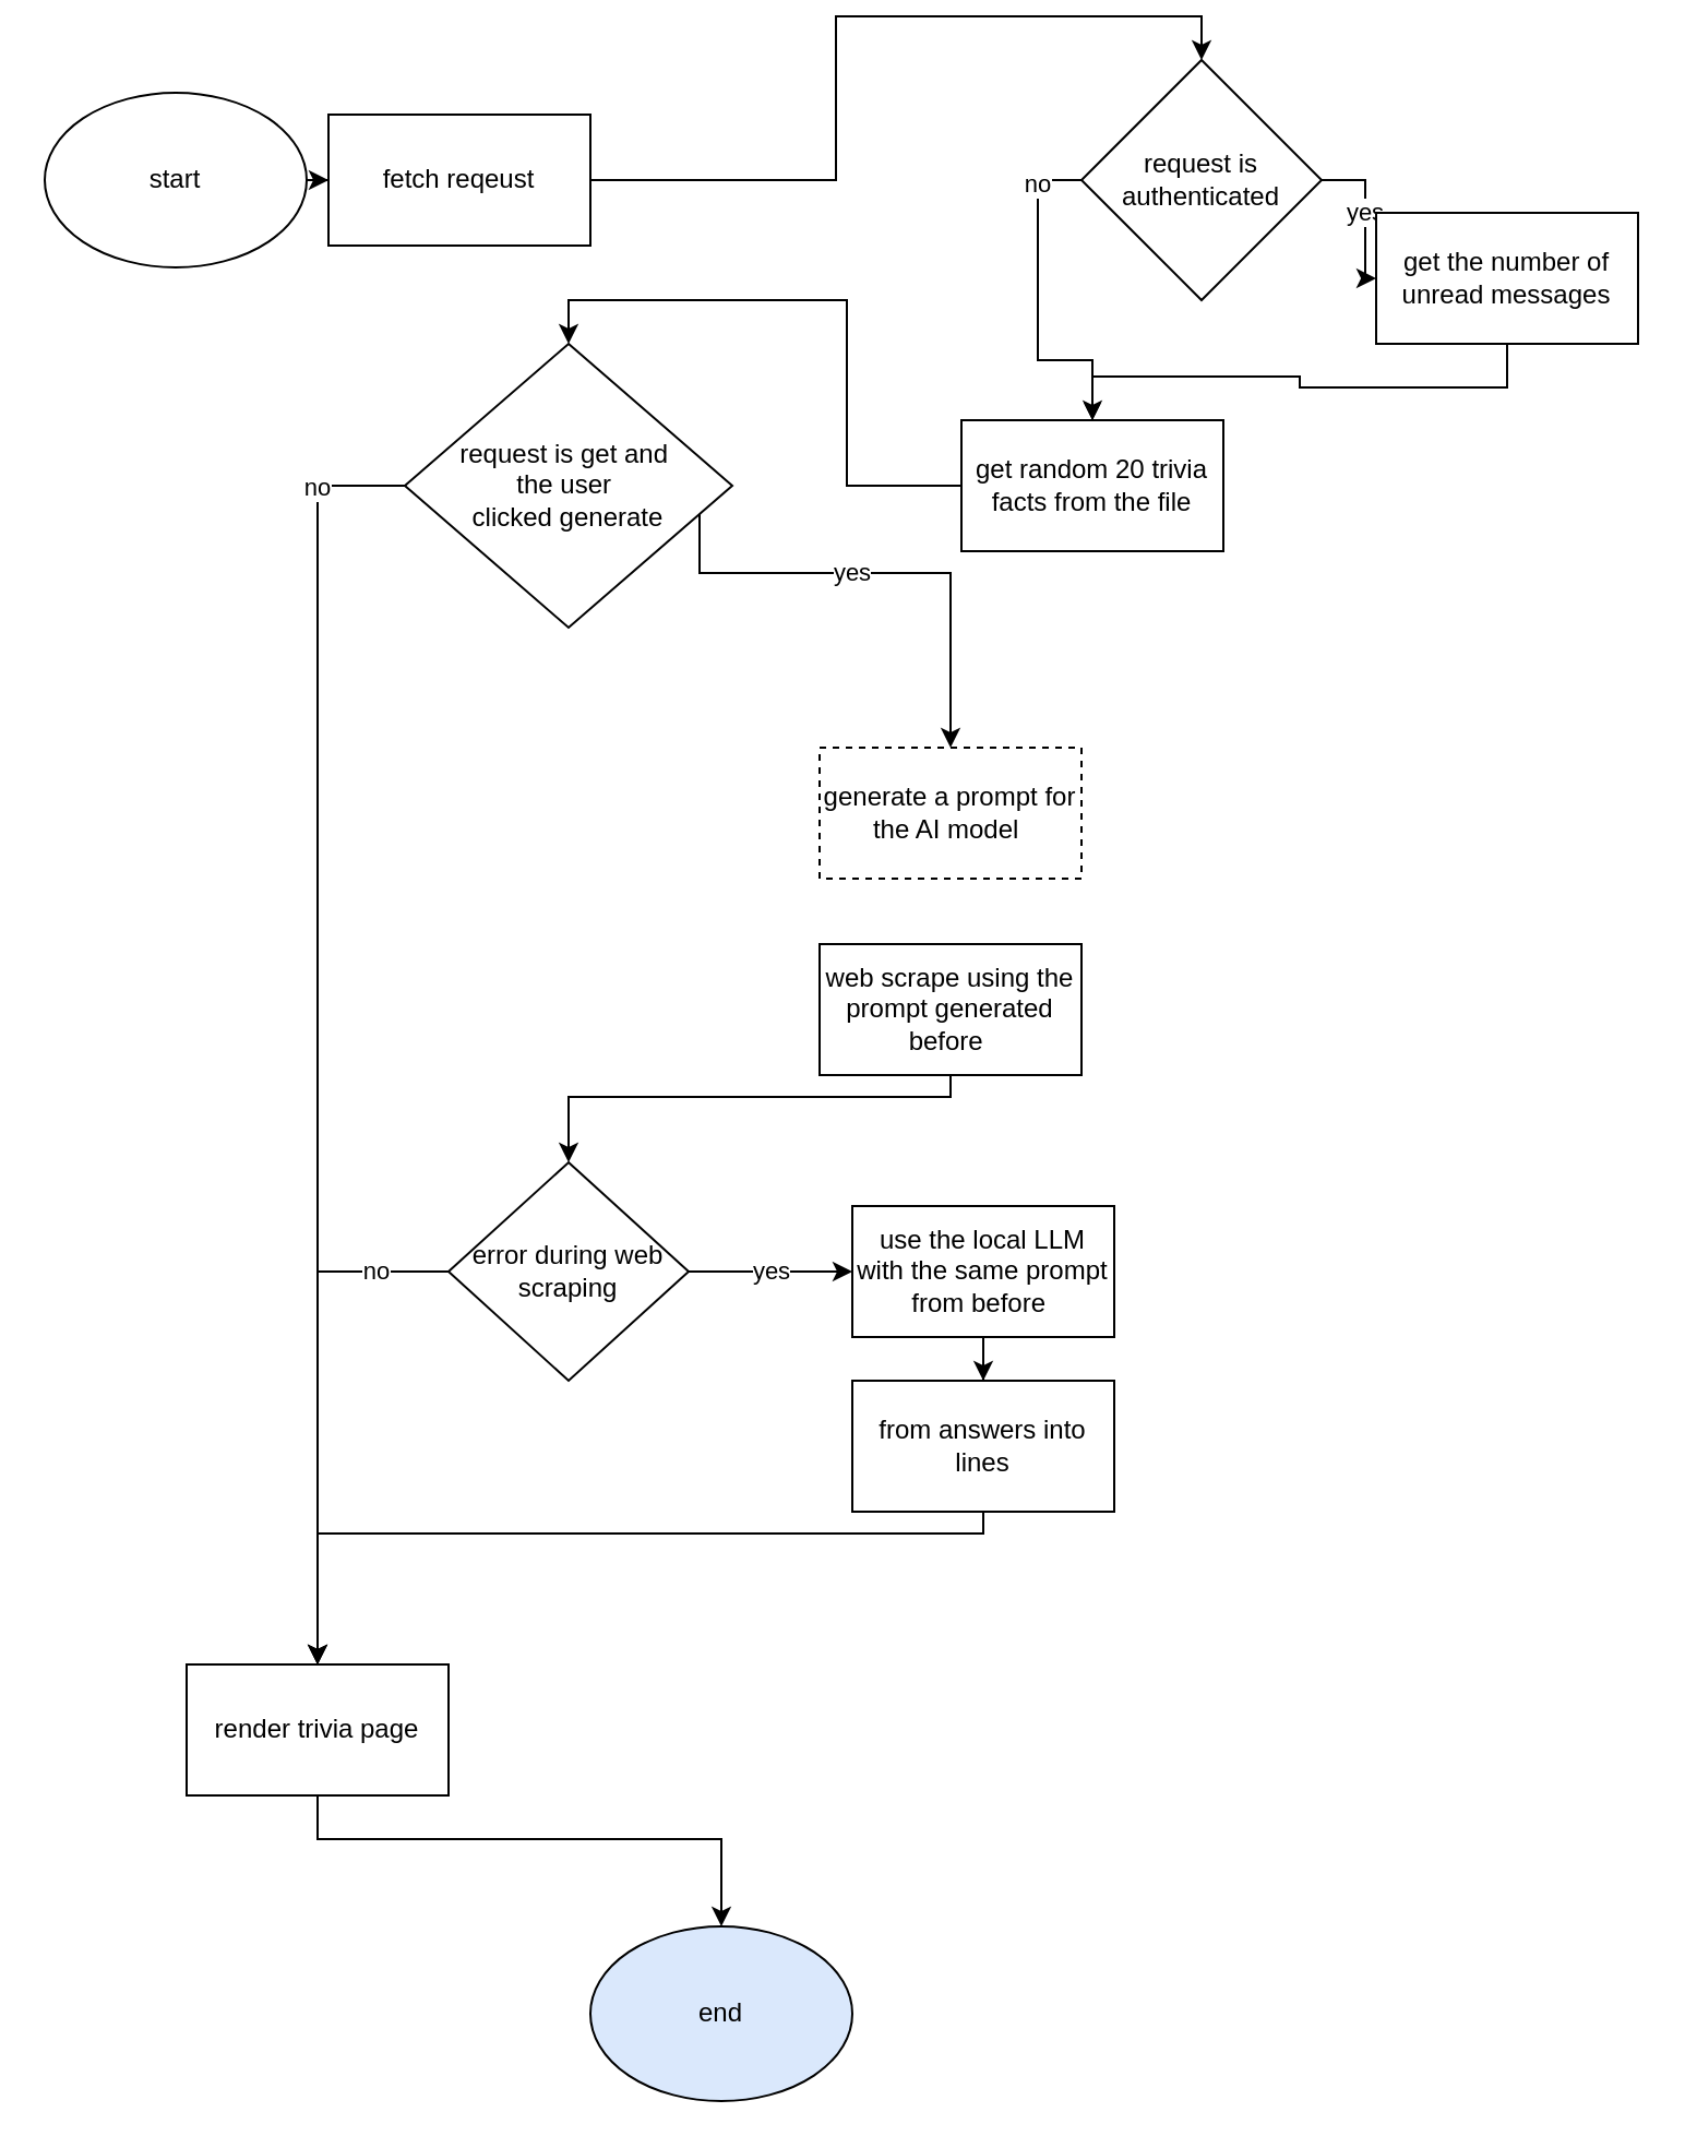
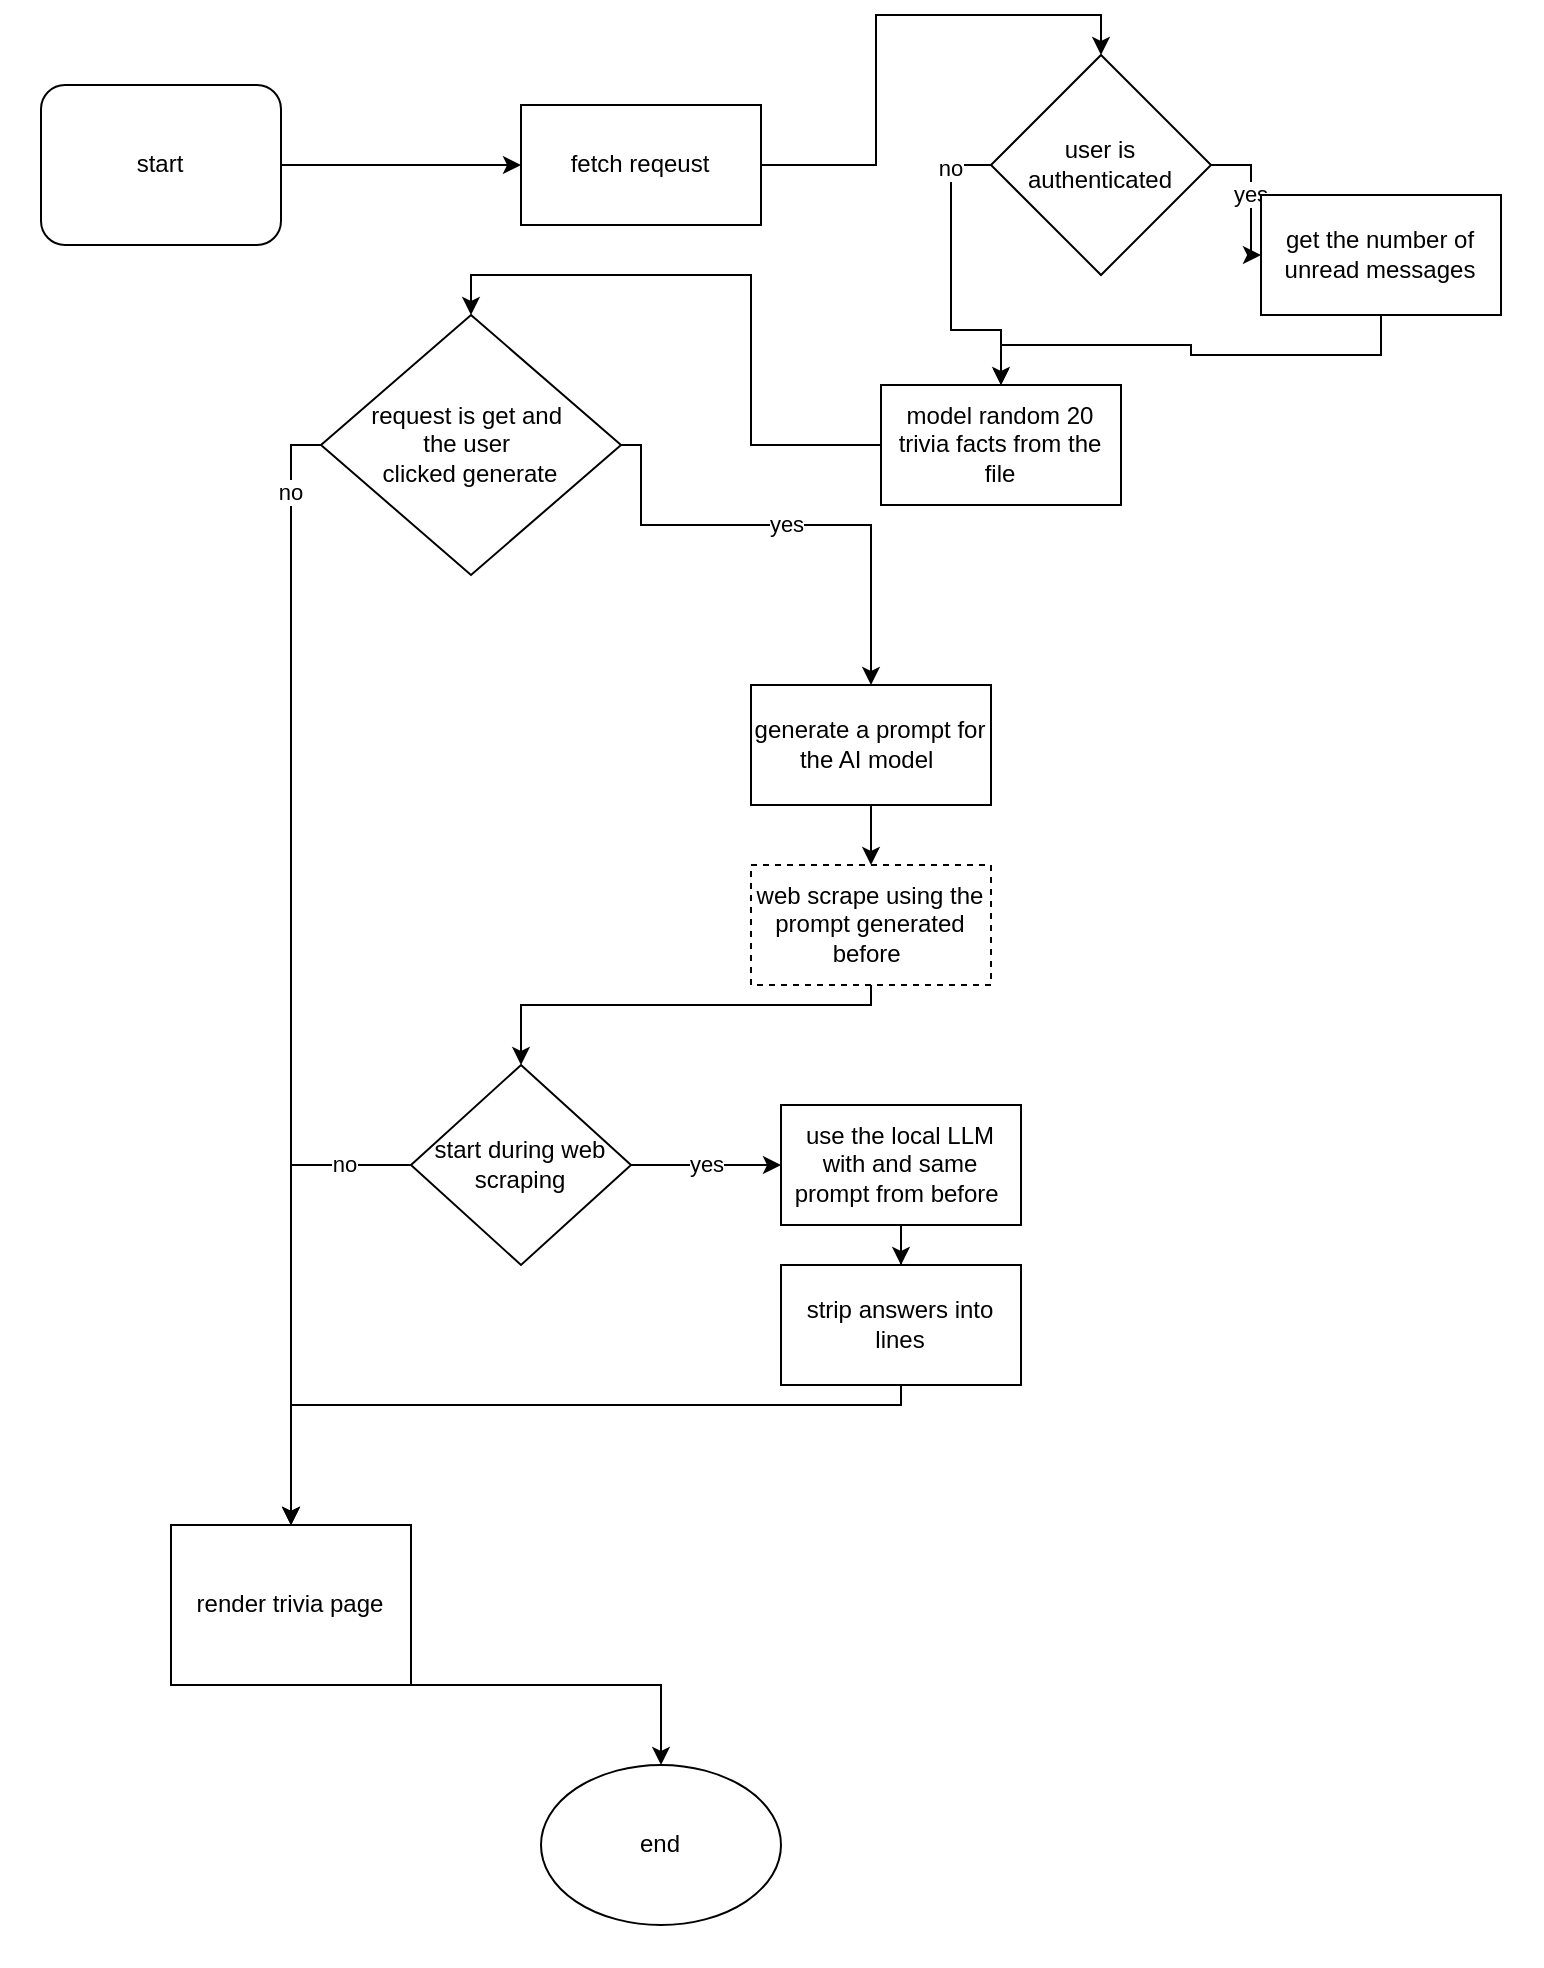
  <mxCell id="0" />
  <mxCell id="1" parent="0" />
  <mxCell id="2" style="edgeStyle=orthogonalEdgeStyle;rounded=0;orthogonalLoop=1;jettySize=auto;html=1;" edge="1" parent="1" source="3" target="6"><mxGeometry relative="1" as="geometry" /></mxCell>
- <mxCell id="3" value="start" style="ellipse;whiteSpace=wrap;html=1;" vertex="1" parent="1"><mxGeometry x="20" y="35" width="120" height="80" as="geometry" /></mxCell>
- <mxCell id="4" value="end" style="ellipse;whiteSpace=wrap;html=1;fillColor=#dae8fc;" vertex="1" parent="1"><mxGeometry x="270" y="875" width="120" height="80" as="geometry" /></mxCell>
+ <mxCell id="3" value="start" style="whiteSpace=wrap;html=1;rounded=1;" vertex="1" parent="1"><mxGeometry x="20" y="35" width="120" height="80" as="geometry" /></mxCell>
+ <mxCell id="4" value="end" style="ellipse;whiteSpace=wrap;html=1;" vertex="1" parent="1"><mxGeometry x="270" y="875" width="120" height="80" as="geometry" /></mxCell>
  <mxCell id="5" value="" style="edgeStyle=orthogonalEdgeStyle;rounded=0;orthogonalLoop=1;jettySize=auto;html=1;entryX=0.5;entryY=0;entryDx=0;entryDy=0;" edge="1" parent="1" source="6" target="9"><mxGeometry relative="1" as="geometry" /></mxCell>
- <mxCell id="6" value="fetch reqeust" style="rounded=0;whiteSpace=wrap;html=1;" vertex="1" parent="1"><mxGeometry x="150" y="45" width="120" height="60" as="geometry" /></mxCell>
+ <mxCell id="6" value="fetch reqeust" style="rounded=0;whiteSpace=wrap;html=1;" vertex="1" parent="1"><mxGeometry x="260" y="45" width="120" height="60" as="geometry" /></mxCell>
  <mxCell id="7" value="yes" style="edgeStyle=orthogonalEdgeStyle;rounded=0;orthogonalLoop=1;jettySize=auto;html=1;" edge="1" parent="1" source="9" target="11"><mxGeometry relative="1" as="geometry" /></mxCell>
  <mxCell id="8" value="no" style="edgeStyle=orthogonalEdgeStyle;rounded=0;orthogonalLoop=1;jettySize=auto;html=1;exitX=0;exitY=0.5;exitDx=0;exitDy=0;endArrow=open;" edge="1" parent="1" source="9" target="13"><mxGeometry x="-0.71" relative="1" as="geometry"><mxPoint as="offset" /></mxGeometry></mxCell>
- <mxCell id="9" value="request is authenticated" style="rhombus;whiteSpace=wrap;html=1;rounded=0;" vertex="1" parent="1"><mxGeometry x="495" y="20" width="110" height="110" as="geometry" /></mxCell>
+ <mxCell id="9" value="user is authenticated" style="rhombus;whiteSpace=wrap;html=1;rounded=0;" vertex="1" parent="1"><mxGeometry x="495" y="20" width="110" height="110" as="geometry" /></mxCell>
  <mxCell id="10" style="edgeStyle=orthogonalEdgeStyle;rounded=0;orthogonalLoop=1;jettySize=auto;html=1;exitX=0.5;exitY=1;exitDx=0;exitDy=0;" edge="1" parent="1" source="11" target="13"><mxGeometry relative="1" as="geometry"><mxPoint x="580" y="305" as="targetPoint" /></mxGeometry></mxCell>
  <mxCell id="11" value="get the number of unread messages" style="whiteSpace=wrap;html=1;rounded=0;" vertex="1" parent="1"><mxGeometry x="630" y="90" width="120" height="60" as="geometry" /></mxCell>
  <mxCell id="12" style="edgeStyle=orthogonalEdgeStyle;rounded=0;orthogonalLoop=1;jettySize=auto;html=1;entryX=0.5;entryY=0;entryDx=0;entryDy=0;" edge="1" parent="1" source="13" target="16"><mxGeometry relative="1" as="geometry" /></mxCell>
- <mxCell id="13" value="get random 20 trivia facts from the file" style="rounded=0;whiteSpace=wrap;html=1;" vertex="1" parent="1"><mxGeometry x="440" y="185" width="120" height="60" as="geometry" /></mxCell>
+ <mxCell id="13" value="model random 20 trivia facts from the file" style="rounded=0;whiteSpace=wrap;html=1;" vertex="1" parent="1"><mxGeometry x="440" y="185" width="120" height="60" as="geometry" /></mxCell>
  <mxCell id="14" value="yes" style="edgeStyle=orthogonalEdgeStyle;rounded=0;orthogonalLoop=1;jettySize=auto;html=1;exitX=1;exitY=0.5;exitDx=0;exitDy=0;" edge="1" parent="1" source="16" target="18"><mxGeometry relative="1" as="geometry"><Array as="points"><mxPoint x="320" y="215" /><mxPoint x="320" y="255" /><mxPoint x="435" y="255" /></Array></mxGeometry></mxCell>
  <mxCell id="15" value="no" style="edgeStyle=orthogonalEdgeStyle;rounded=0;orthogonalLoop=1;jettySize=auto;html=1;entryX=0.5;entryY=0;entryDx=0;entryDy=0;" edge="1" parent="1" source="16" target="29"><mxGeometry x="-0.858" relative="1" as="geometry"><mxPoint x="70" y="815" as="targetPoint" /><Array as="points"><mxPoint x="145" y="215" /></Array><mxPoint as="offset" /></mxGeometry></mxCell>
- <mxCell id="16" value="request is get and&amp;nbsp;&lt;div&gt;the user&amp;nbsp;&lt;/div&gt;&lt;div&gt;clicked generate&lt;/div&gt;" style="rhombus;whiteSpace=wrap;html=1;" vertex="1" parent="1"><mxGeometry x="185" y="150" width="150" height="130" as="geometry" /></mxCell>
- <mxCell id="18" value="generate a prompt for the AI model&amp;nbsp;" style="rounded=0;whiteSpace=wrap;html=1;dashed=1;" vertex="1" parent="1"><mxGeometry x="375" y="335" width="120" height="60" as="geometry" /></mxCell>
+ <mxCell id="16" value="request is get and&amp;nbsp;&lt;div&gt;the user&amp;nbsp;&lt;/div&gt;&lt;div&gt;clicked generate&lt;/div&gt;" style="rhombus;whiteSpace=wrap;html=1;" vertex="1" parent="1"><mxGeometry x="160" y="150" width="150" height="130" as="geometry" /></mxCell>
+ <mxCell id="17" value="" style="edgeStyle=orthogonalEdgeStyle;rounded=0;orthogonalLoop=1;jettySize=auto;html=1;" edge="1" parent="1" source="18" target="20"><mxGeometry relative="1" as="geometry" /></mxCell>
+ <mxCell id="18" value="generate a prompt for the AI model&amp;nbsp;" style="rounded=0;whiteSpace=wrap;html=1;" vertex="1" parent="1"><mxGeometry x="375" y="335" width="120" height="60" as="geometry" /></mxCell>
  <mxCell id="19" value="" style="edgeStyle=orthogonalEdgeStyle;rounded=0;orthogonalLoop=1;jettySize=auto;html=1;" edge="1" parent="1" source="20" target="23"><mxGeometry relative="1" as="geometry"><Array as="points"><mxPoint x="435" y="495" /><mxPoint x="260" y="495" /></Array></mxGeometry></mxCell>
- <mxCell id="20" value="web scrape using the prompt generated before&amp;nbsp;" style="rounded=0;whiteSpace=wrap;html=1;" vertex="1" parent="1"><mxGeometry x="375" y="425" width="120" height="60" as="geometry" /></mxCell>
+ <mxCell id="20" value="web scrape using the prompt generated before&amp;nbsp;" style="rounded=0;whiteSpace=wrap;html=1;dashed=1;" vertex="1" parent="1"><mxGeometry x="375" y="425" width="120" height="60" as="geometry" /></mxCell>
  <mxCell id="21" value="yes" style="edgeStyle=orthogonalEdgeStyle;rounded=0;orthogonalLoop=1;jettySize=auto;html=1;" edge="1" parent="1" source="23" target="25"><mxGeometry relative="1" as="geometry" /></mxCell>
  <mxCell id="22" value="no" style="edgeStyle=orthogonalEdgeStyle;rounded=0;orthogonalLoop=1;jettySize=auto;html=1;entryX=0.5;entryY=0;entryDx=0;entryDy=0;" edge="1" parent="1" source="23" target="29"><mxGeometry x="-0.728" relative="1" as="geometry"><Array as="points"><mxPoint x="145" y="575" /></Array><mxPoint as="offset" /></mxGeometry></mxCell>
- <mxCell id="23" value="error during web scraping" style="rhombus;whiteSpace=wrap;html=1;rounded=0;" vertex="1" parent="1"><mxGeometry x="205" y="525" width="110" height="100" as="geometry" /></mxCell>
+ <mxCell id="23" value="start during web scraping" style="rhombus;whiteSpace=wrap;html=1;rounded=0;" vertex="1" parent="1"><mxGeometry x="205" y="525" width="110" height="100" as="geometry" /></mxCell>
  <mxCell id="24" value="" style="edgeStyle=orthogonalEdgeStyle;rounded=0;orthogonalLoop=1;jettySize=auto;html=1;" edge="1" parent="1" source="25" target="27"><mxGeometry relative="1" as="geometry" /></mxCell>
- <mxCell id="25" value="use the local LLM with the same prompt from before&amp;nbsp;" style="whiteSpace=wrap;html=1;rounded=0;" vertex="1" parent="1"><mxGeometry x="390" y="545" width="120" height="60" as="geometry" /></mxCell>
+ <mxCell id="25" value="use the local LLM with and same prompt from before&amp;nbsp;" style="whiteSpace=wrap;html=1;rounded=0;" vertex="1" parent="1"><mxGeometry x="390" y="545" width="120" height="60" as="geometry" /></mxCell>
  <mxCell id="26" value="" style="edgeStyle=orthogonalEdgeStyle;rounded=0;orthogonalLoop=1;jettySize=auto;html=1;" edge="1" parent="1" source="27" target="29"><mxGeometry relative="1" as="geometry"><Array as="points"><mxPoint x="450" y="695" /><mxPoint x="145" y="695" /></Array></mxGeometry></mxCell>
- <mxCell id="27" value="from answers into lines" style="whiteSpace=wrap;html=1;rounded=0;" vertex="1" parent="1"><mxGeometry x="390" y="625" width="120" height="60" as="geometry" /></mxCell>
+ <mxCell id="27" value="strip answers into lines" style="whiteSpace=wrap;html=1;rounded=0;" vertex="1" parent="1"><mxGeometry x="390" y="625" width="120" height="60" as="geometry" /></mxCell>
  <mxCell id="28" style="edgeStyle=orthogonalEdgeStyle;rounded=0;orthogonalLoop=1;jettySize=auto;html=1;" edge="1" parent="1" source="29" target="4"><mxGeometry relative="1" as="geometry"><Array as="points"><mxPoint x="145" y="835" /><mxPoint x="330" y="835" /></Array></mxGeometry></mxCell>
- <mxCell id="29" value="render trivia page" style="whiteSpace=wrap;html=1;rounded=0;" vertex="1" parent="1"><mxGeometry x="85" y="755" width="120" height="60" as="geometry" /></mxCell>
+ <mxCell id="29" value="render trivia page" style="whiteSpace=wrap;html=1;rounded=0;" vertex="1" parent="1"><mxGeometry x="85" y="755" width="120" height="80" as="geometry" /></mxCell>
